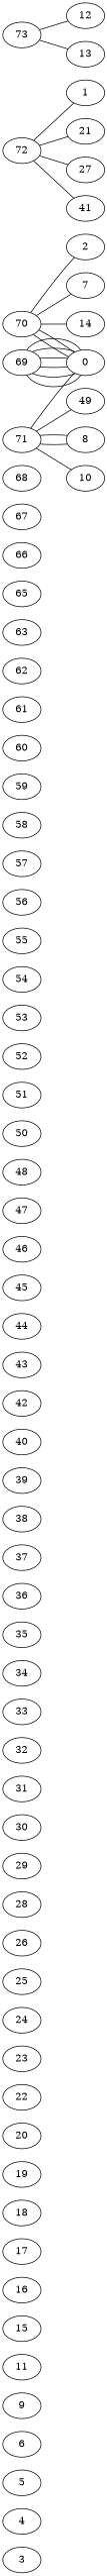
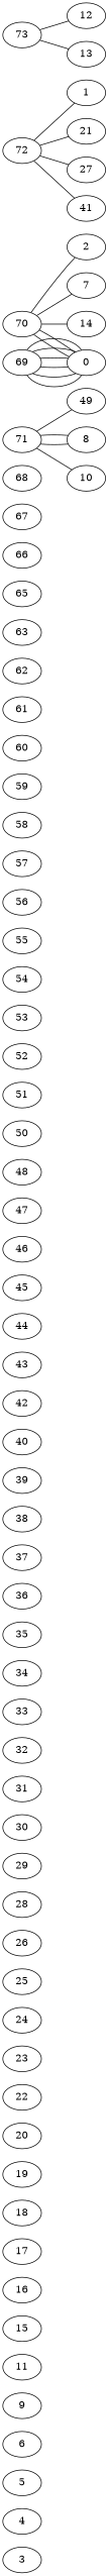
  graph {
    rankdir=LR
    3
    4
    5
    6
    9
    11
    15
    16
    17
    18
    19
    20
    22
    23
    24
    25
    26
    28
    29
    30
    31
    32
    33
    34
    35
    36
    37
    38
    39
    40
    42
    43
    44
    45
    46
    47
    48
    50
    51
    52
    53
    54
    55
    56
    57
    58
    59
    60
    61
    62
    63
    65
    66
    67
    68
    69
    0
    70
    2
    7
    14
    71
    8
    10
    49
    72
    1
    21
    27
    41
    73
    12
    13
    69 -- 0
    69 -- 0
    69 -- 0
    69 -- 0
    69 -- 0
    69 -- 0
    70 -- 0
    70 -- 0
    70 -- 2
    70 -- 7
    70 -- 14
-   71 -- 0
    71 -- 8
    71 -- 8
    71 -- 10
    71 -- 49
    72 -- 1
    72 -- 21
    72 -- 27
    72 -- 41
    73 -- 12
    73 -- 13
  }
